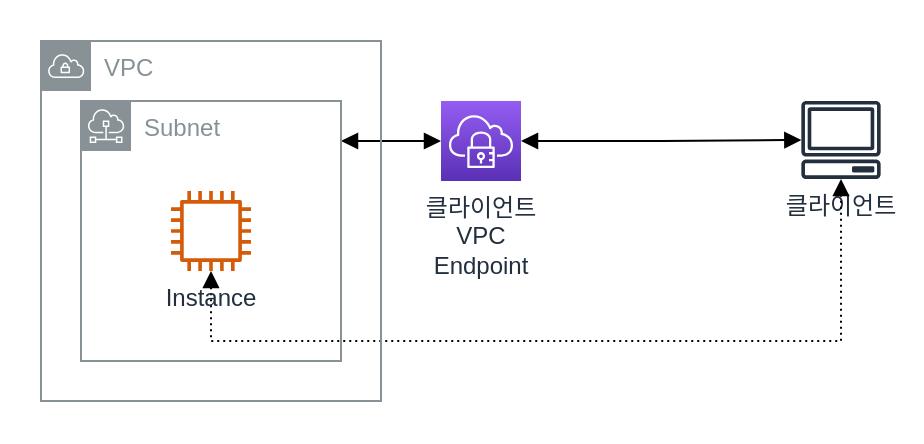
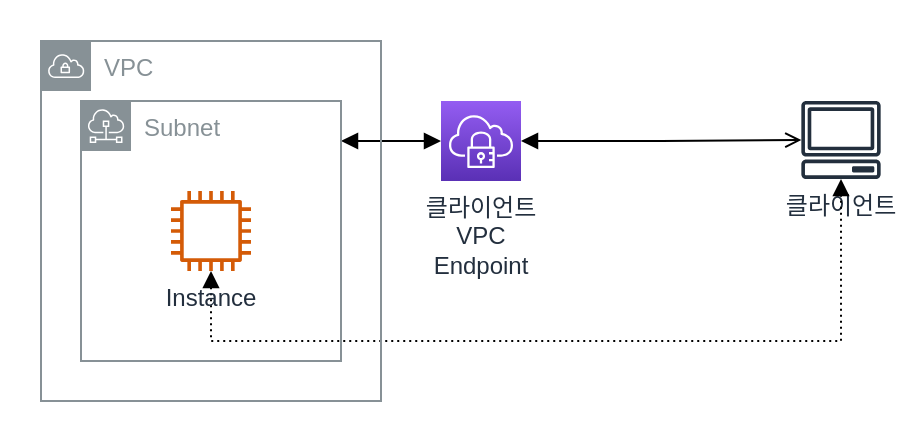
  <mxCell id="0" />
  <mxCell id="1" parent="0" />
  <mxCell id="2" value="클라이언트" style="sketch=0;outlineConnect=0;fontColor=#232F3E;gradientColor=none;fillColor=#232F3D;strokeColor=none;dashed=0;verticalLabelPosition=bottom;verticalAlign=top;align=center;html=1;fontSize=12;fontStyle=0;aspect=fixed;pointerEvents=1;shape=mxgraph.aws4.client;" parent="1" vertex="1"><mxGeometry x="400" y="50" width="40" height="38.97" as="geometry" /></mxCell>
- <mxCell id="3" style="edgeStyle=orthogonalEdgeStyle;rounded=0;orthogonalLoop=1;jettySize=auto;html=1;startArrow=block;startFill=1;endArrow=block;endFill=1;" parent="1" source="5" target="2" edge="1"><mxGeometry relative="1" as="geometry" /></mxCell>
+ <mxCell id="3" style="edgeStyle=orthogonalEdgeStyle;rounded=0;orthogonalLoop=1;jettySize=auto;html=1;startArrow=block;startFill=1;endArrow=open;endFill=1;" parent="1" source="5" target="2" edge="1"><mxGeometry relative="1" as="geometry" /></mxCell>
  <mxCell id="4" style="edgeStyle=orthogonalEdgeStyle;rounded=0;orthogonalLoop=1;jettySize=auto;html=1;endArrow=block;endFill=1;startArrow=block;startFill=1;" edge="1" parent="1" source="5" target="8"><mxGeometry relative="1" as="geometry"><Array as="points"><mxPoint x="230" y="70" /><mxPoint x="230" y="70" /></Array></mxGeometry></mxCell>
  <mxCell id="5" value="클라이언트 &lt;br&gt;VPC &lt;br&gt;Endpoint" style="sketch=0;points=[[0,0,0],[0.25,0,0],[0.5,0,0],[0.75,0,0],[1,0,0],[0,1,0],[0.25,1,0],[0.5,1,0],[0.75,1,0],[1,1,0],[0,0.25,0],[0,0.5,0],[0,0.75,0],[1,0.25,0],[1,0.5,0],[1,0.75,0]];outlineConnect=0;fontColor=#232F3E;gradientColor=#945DF2;gradientDirection=north;fillColor=#5A30B5;strokeColor=#ffffff;dashed=0;verticalLabelPosition=bottom;verticalAlign=top;align=center;html=1;fontSize=12;fontStyle=0;aspect=fixed;shape=mxgraph.aws4.resourceIcon;resIcon=mxgraph.aws4.client_vpn;" parent="1" vertex="1"><mxGeometry x="220" y="50" width="40" height="40" as="geometry" /></mxCell>
  <mxCell id="6" style="edgeStyle=orthogonalEdgeStyle;rounded=0;orthogonalLoop=1;jettySize=auto;html=1;startArrow=block;startFill=1;endArrow=block;endFill=1;dashed=1;dashPattern=1 2;" parent="1" target="2" edge="1"><mxGeometry relative="1" as="geometry"><Array as="points"><mxPoint x="105" y="170" /><mxPoint x="420" y="170" /></Array><mxPoint x="105" y="135" as="sourcePoint" /></mxGeometry></mxCell>
  <mxCell id="7" value="VPC" style="sketch=0;outlineConnect=0;gradientColor=none;html=1;whiteSpace=wrap;fontSize=12;fontStyle=0;shape=mxgraph.aws4.group;grIcon=mxgraph.aws4.group_vpc;strokeColor=#879196;fillColor=none;verticalAlign=top;align=left;spacingLeft=30;fontColor=#879196;dashed=0;" vertex="1" parent="1"><mxGeometry x="20" y="20" width="170" height="180" as="geometry" /></mxCell>
  <mxCell id="8" value="Subnet" style="sketch=0;outlineConnect=0;gradientColor=none;html=1;whiteSpace=wrap;fontSize=12;fontStyle=0;shape=mxgraph.aws4.group;grIcon=mxgraph.aws4.group_subnet;strokeColor=#879196;fillColor=none;verticalAlign=top;align=left;spacingLeft=30;fontColor=#879196;dashed=0;" vertex="1" parent="1"><mxGeometry x="40" y="50" width="130" height="130" as="geometry" /></mxCell>
  <mxCell id="9" value="Instance" style="sketch=0;outlineConnect=0;fontColor=#232F3E;gradientColor=none;fillColor=#D45B07;strokeColor=none;dashed=0;verticalLabelPosition=bottom;verticalAlign=top;align=center;html=1;fontSize=12;fontStyle=0;aspect=fixed;pointerEvents=1;shape=mxgraph.aws4.instance2;" vertex="1" parent="1"><mxGeometry x="85" y="95" width="40" height="40" as="geometry" /></mxCell>
